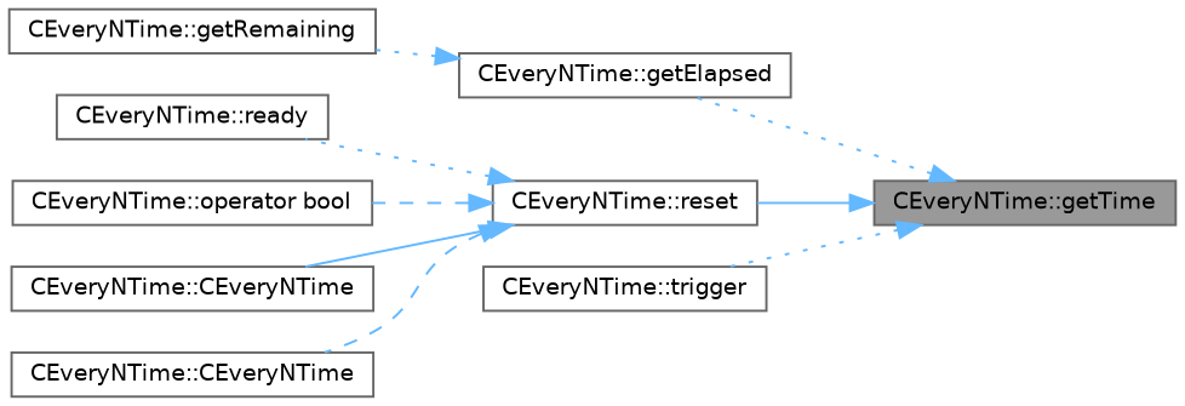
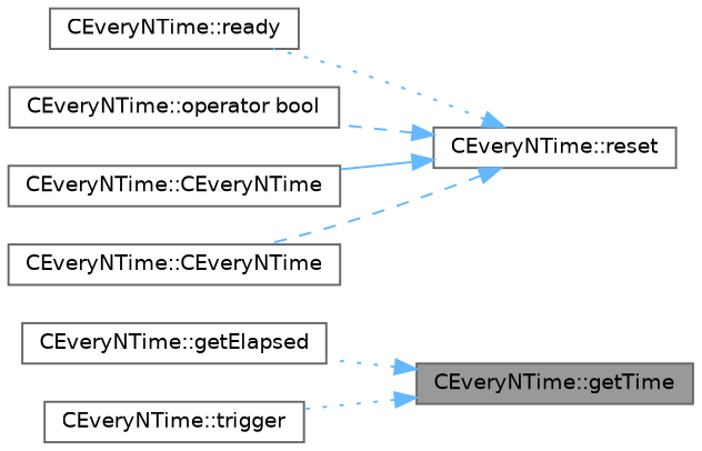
  digraph {
    rankdir=RL
    node [color=grey40 fillcolor=white fontname=Helvetica fontsize=10 shape=box style=filled]
    edge [color=steelblue1 dir=back fontname=Helvetica fontsize=10 labelfontname=Helvetica labelfontsize=10 style=dotted]
    n1 [color=gray40 fillcolor=grey60 fontcolor=black height=0.2 label="CEveryNTime::getTime" width=0.4]
    n2 [height=0.2 label="CEveryNTime::getElapsed" width=0.4]
    n3 [height=0.2 label="CEveryNTime::reset" width=0.4]
    n4 [height=0.2 label="CEveryNTime::trigger" width=0.4]
-   n5 [height=0.2 label="CEveryNTime::getRemaining" width=0.4]
    n6 [height=0.2 label="CEveryNTime::ready" width=0.4]
    n7 [height=0.2 label="CEveryNTime::operator bool" width=0.4]
    n8 [height=0.2 label="CEveryNTime::CEveryNTime" width=0.4]
    n9 [height=0.2 label="CEveryNTime::CEveryNTime" width=0.4]
    n1 -> n2
-   n1 -> n3 [style=solid]
    n1 -> n4
-   n2 -> n5
    n3 -> n6
    n3 -> n7 [style=dashed]
    n3 -> n8 [style=solid]
    n3 -> n9 [style=dashed]
  }
